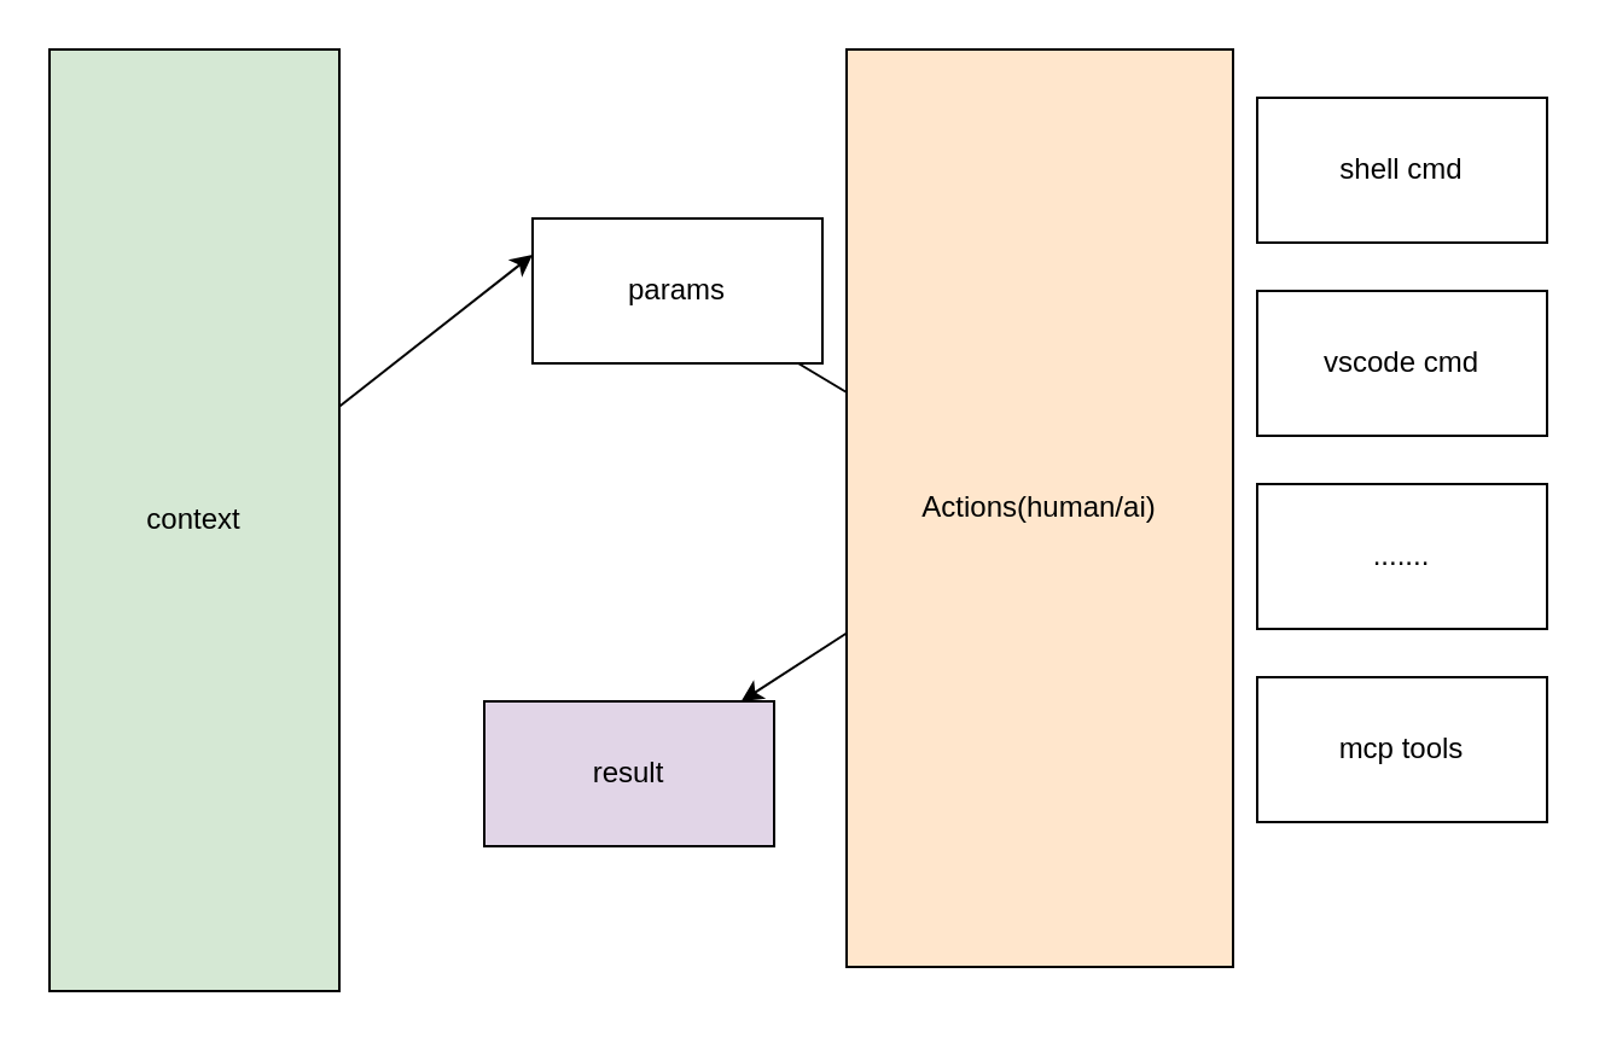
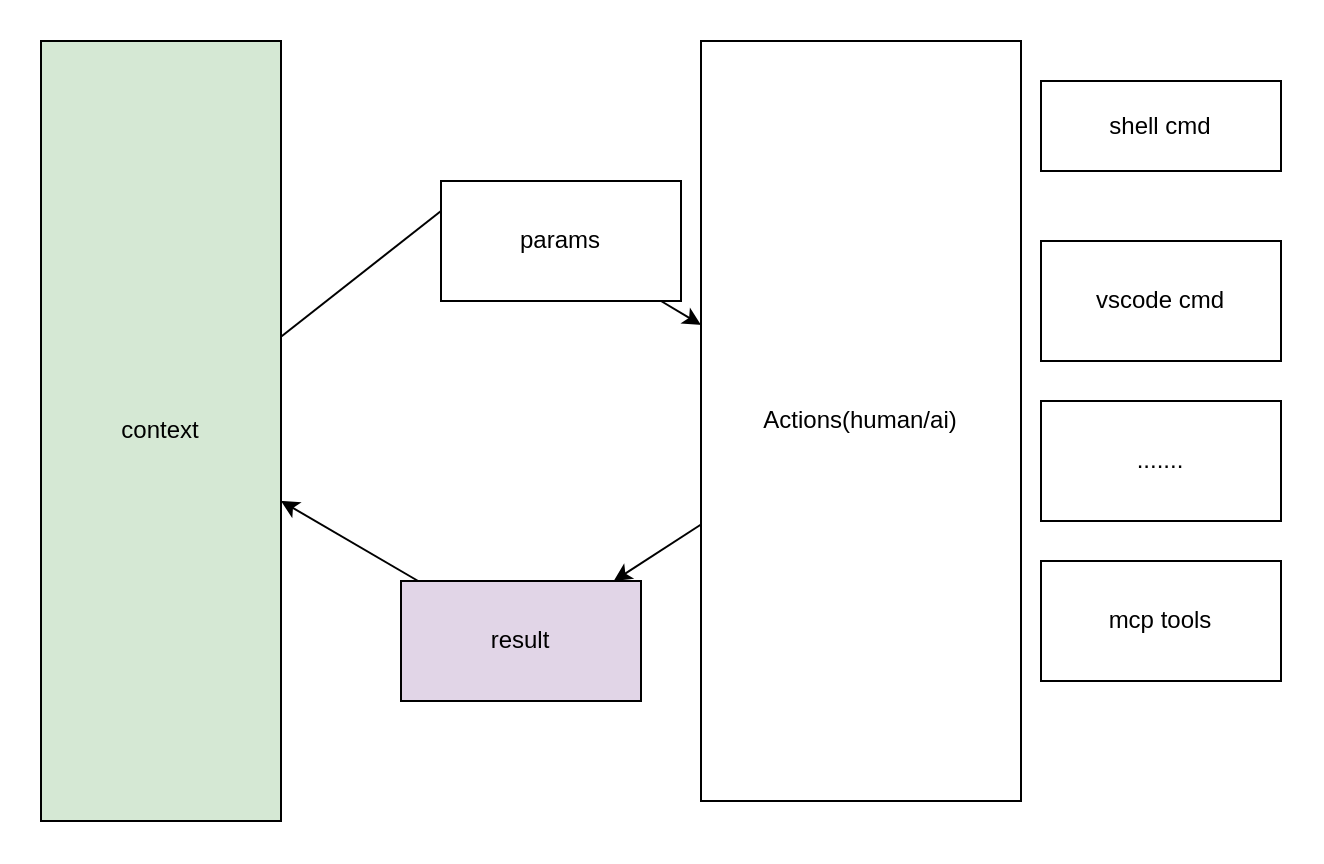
  <mxCell id="0" />
  <mxCell id="1" parent="0" />
  <mxCell id="2" style="edgeStyle=none;html=1;" edge="1" parent="1" source="3" target="13"><mxGeometry relative="1" as="geometry" /></mxCell>
- <mxCell id="3" value="&lt;div style=&quot;&quot;&gt;&lt;span style=&quot;background-color: transparent;&quot;&gt;Actions(human/ai)&lt;/span&gt;&lt;/div&gt;" style="whiteSpace=wrap;html=1;align=center;fillColor=#ffe6cc;" vertex="1" parent="1"><mxGeometry x="350" y="20" width="160" height="380" as="geometry" /></mxCell>
- <mxCell id="4" value="" style="edgeStyle=none;html=1;endArrow=none;" edge="1" parent="1" source="5" target="3"><mxGeometry relative="1" as="geometry" /></mxCell>
+ <mxCell id="3" value="&lt;div style=&quot;&quot;&gt;&lt;span style=&quot;background-color: transparent;&quot;&gt;Actions(human/ai)&lt;/span&gt;&lt;/div&gt;" style="whiteSpace=wrap;html=1;align=center;" vertex="1" parent="1"><mxGeometry x="350" y="20" width="160" height="380" as="geometry" /></mxCell>
+ <mxCell id="4" value="" style="edgeStyle=none;html=1;" edge="1" parent="1" source="5" target="3"><mxGeometry relative="1" as="geometry" /></mxCell>
  <mxCell id="5" value="params" style="whiteSpace=wrap;html=1;" vertex="1" parent="1"><mxGeometry x="220" y="90" width="120" height="60" as="geometry" /></mxCell>
- <mxCell id="6" style="edgeStyle=none;html=1;entryX=0;entryY=0.25;entryDx=0;entryDy=0;" edge="1" parent="1" source="7" target="5"><mxGeometry relative="1" as="geometry" /></mxCell>
+ <mxCell id="6" style="edgeStyle=none;html=1;entryX=0;entryY=0.25;entryDx=0;entryDy=0;endArrow=none;" edge="1" parent="1" source="7" target="5"><mxGeometry relative="1" as="geometry" /></mxCell>
  <mxCell id="7" value="context" style="whiteSpace=wrap;html=1;fillColor=#d5e8d4;" vertex="1" parent="1"><mxGeometry x="20" y="20" width="120" height="390" as="geometry" /></mxCell>
- <mxCell id="8" value="shell cmd" style="whiteSpace=wrap;html=1;" vertex="1" parent="1"><mxGeometry x="520" y="40" width="120" height="60" as="geometry" /></mxCell>
+ <mxCell id="8" value="shell cmd" style="whiteSpace=wrap;html=1;" vertex="1" parent="1"><mxGeometry x="520" y="40" width="120" height="45" as="geometry" /></mxCell>
  <mxCell id="9" value="vscode cmd" style="whiteSpace=wrap;html=1;" vertex="1" parent="1"><mxGeometry x="520" y="120" width="120" height="60" as="geometry" /></mxCell>
  <mxCell id="10" value="mcp tools" style="whiteSpace=wrap;html=1;" vertex="1" parent="1"><mxGeometry x="520" y="280" width="120" height="60" as="geometry" /></mxCell>
  <mxCell id="11" value="......." style="whiteSpace=wrap;html=1;" vertex="1" parent="1"><mxGeometry x="520" y="200" width="120" height="60" as="geometry" /></mxCell>
+ <mxCell id="12" style="edgeStyle=none;html=1;" edge="1" parent="1" source="13" target="7"><mxGeometry relative="1" as="geometry" /></mxCell>
  <mxCell id="13" value="result" style="whiteSpace=wrap;html=1;fillColor=#e1d5e7;" vertex="1" parent="1"><mxGeometry x="200" y="290" width="120" height="60" as="geometry" /></mxCell>
